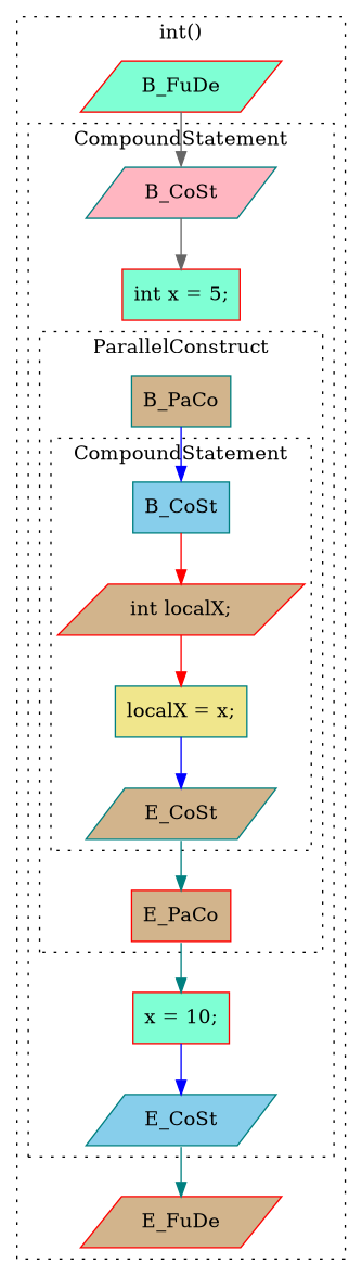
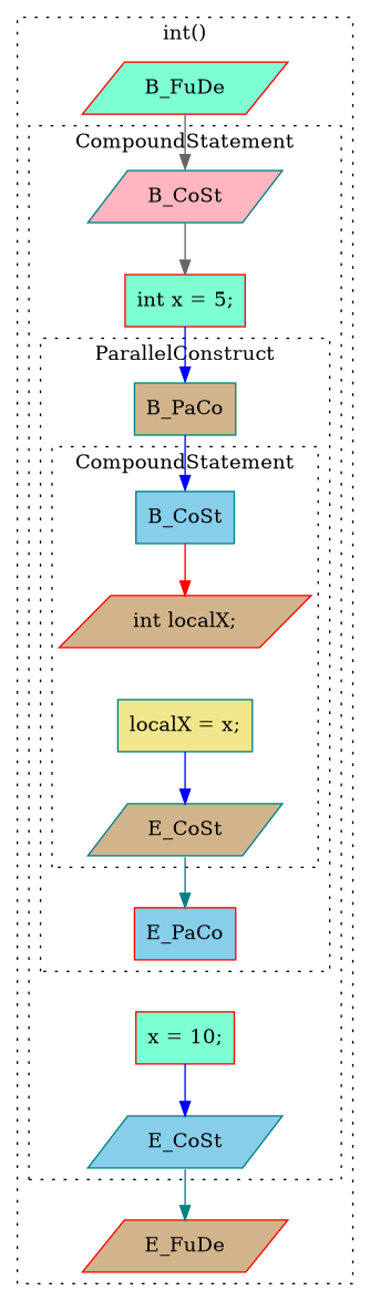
  digraph {
    compound=true
    node [color=teal fillcolor=tan shape=box style=filled]
    edge [color=blue headport=n tailport=s weight=8]
    n1 [fillcolor=skyblue label=B_CoSt]
    n2 [label=E_CoSt shape=parallelogram]
    n3 [color=red label="int localX;" shape=parallelogram]
    n4 [fillcolor=khaki label="localX = x;"]
    n5 [label=B_PaCo]
-   n6 [color=red label=E_PaCo]
+   n6 [color=red fillcolor=skyblue label=E_PaCo]
    n7 [fillcolor=lightpink label=B_CoSt shape=parallelogram]
    n8 [fillcolor=skyblue label=E_CoSt shape=parallelogram]
    n9 [color=red fillcolor=aquamarine label="int x = 5;"]
    n10 [color=red fillcolor=aquamarine label="x = 10;"]
    n11 [color=red fillcolor=aquamarine label=B_FuDe shape=parallelogram]
    n12 [color=red label=E_FuDe shape=parallelogram]
    subgraph cluster_1 {
      label="int()"
      style=dotted
      n11
      n12
      subgraph cluster_2 {
        label=CompoundStatement
        style=dotted
        n7
        n8
        n9
        n10
        subgraph cluster_3 {
          label=ParallelConstruct
          style=dotted
          n5
          n6
          subgraph cluster_4 {
            label=CompoundStatement
            style=dotted
            n1
            n2
            n3
            n4
          }
        }
      }
    }
    n1 -> n3 [color=red]
    n2 -> n6 [color=teal]
-   n3 -> n4 [color=red]
    n4 -> n2
    n5 -> n1
-   n6 -> n10 [color=teal]
    n7 -> n9 [color=gray40]
    n8 -> n12 [color=teal]
+   n9 -> n5
    n10 -> n8
    n11 -> n7 [color=gray40]
  }
